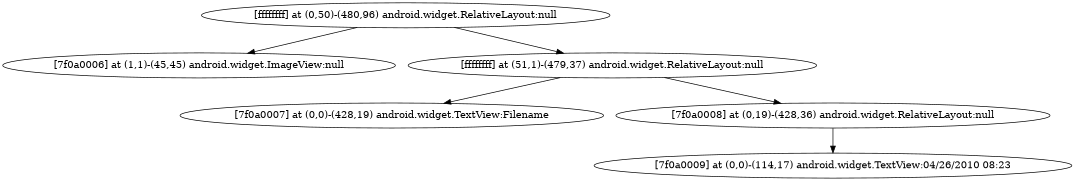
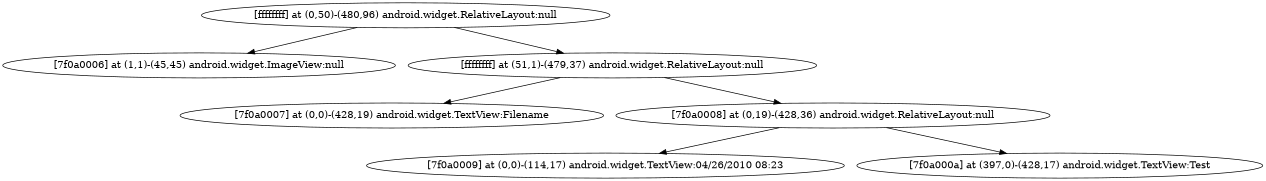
  strict digraph {
    n1 [label="[ffffffff] at (0,50)-(480,96) android.widget.RelativeLayout:null"]
    n2 [label="[7f0a0006] at (1,1)-(45,45) android.widget.ImageView:null"]
    n3 [label="[ffffffff] at (51,1)-(479,37) android.widget.RelativeLayout:null"]
    n4 [label="[7f0a0007] at (0,0)-(428,19) android.widget.TextView:Filename"]
    n5 [label="[7f0a0008] at (0,19)-(428,36) android.widget.RelativeLayout:null"]
    n6 [label="[7f0a0009] at (0,0)-(114,17) android.widget.TextView:04/26/2010 08:23"]
+   n7 [label="[7f0a000a] at (397,0)-(428,17) android.widget.TextView:Test"]
    n1 -> n2
    n1 -> n3
    n3 -> n4
    n3 -> n5
    n5 -> n6
+   n5 -> n7
  }
